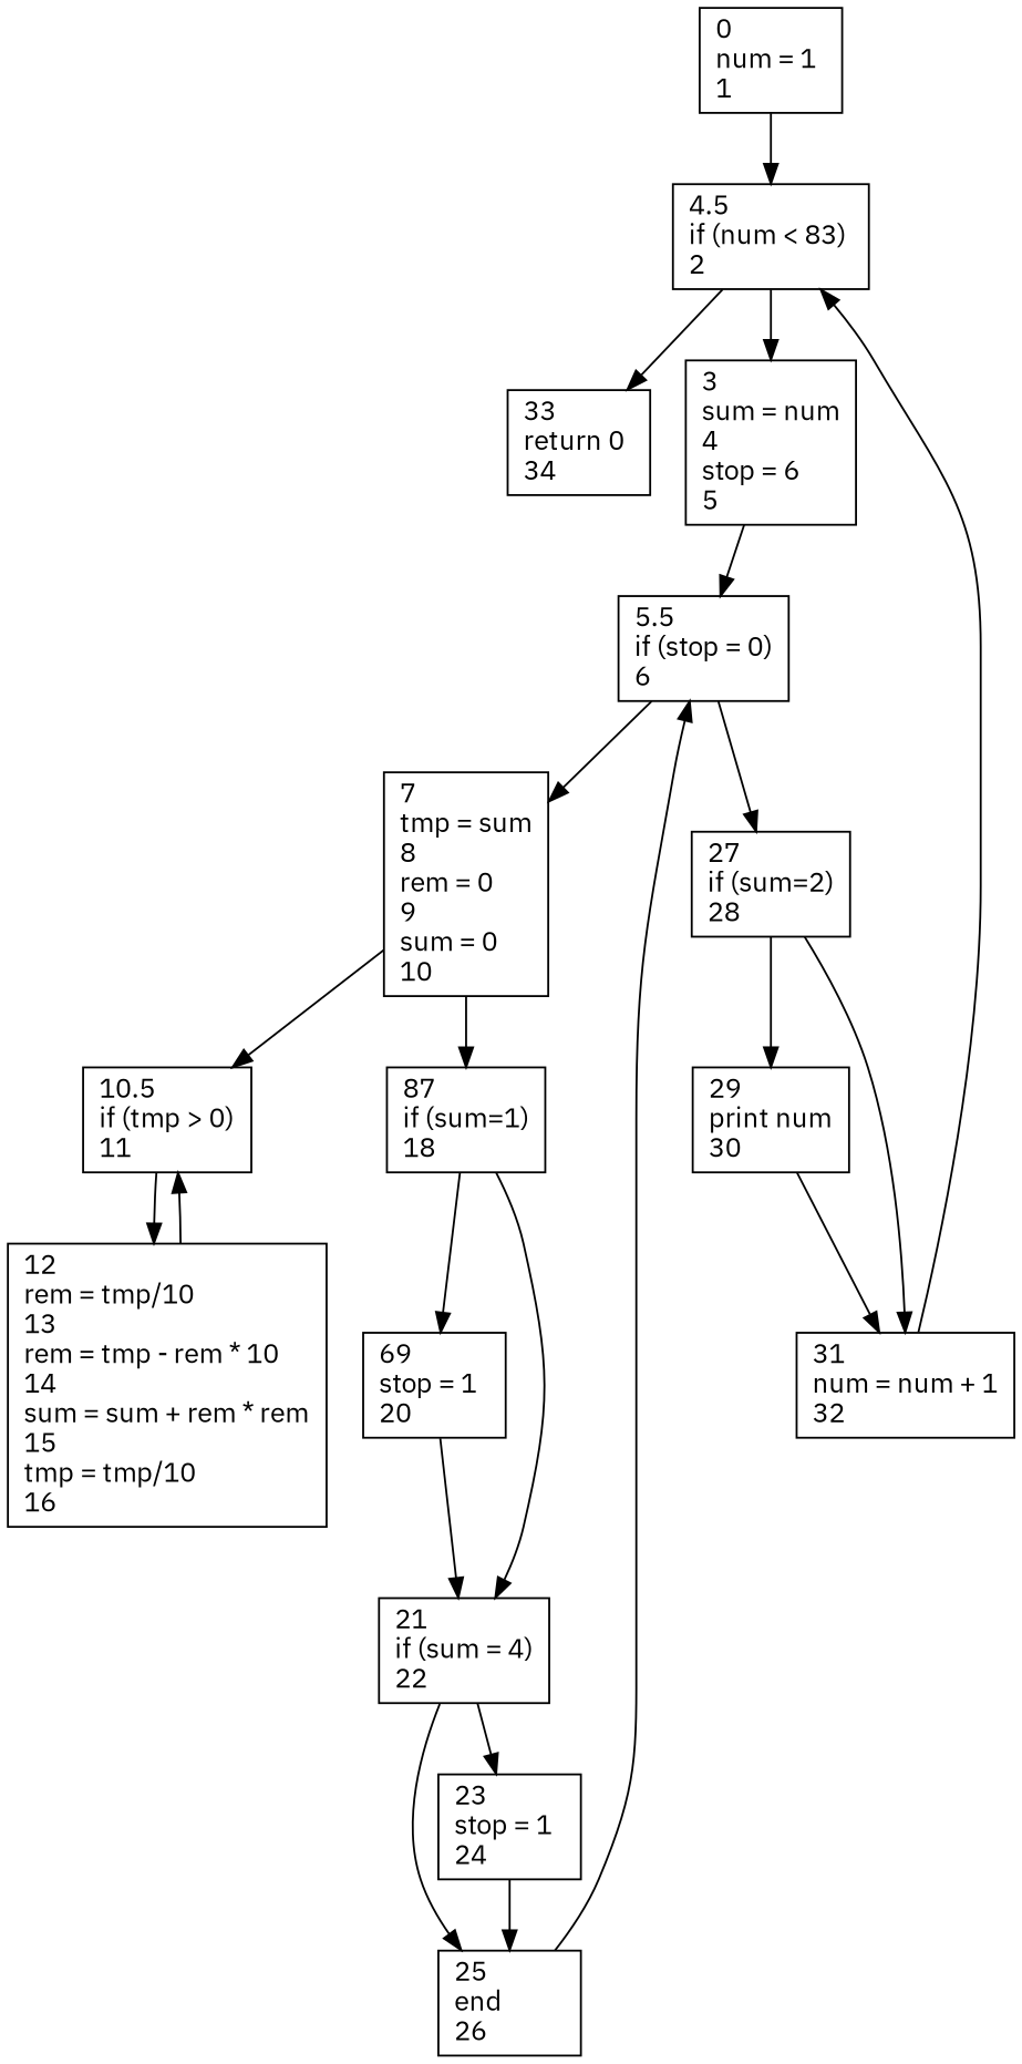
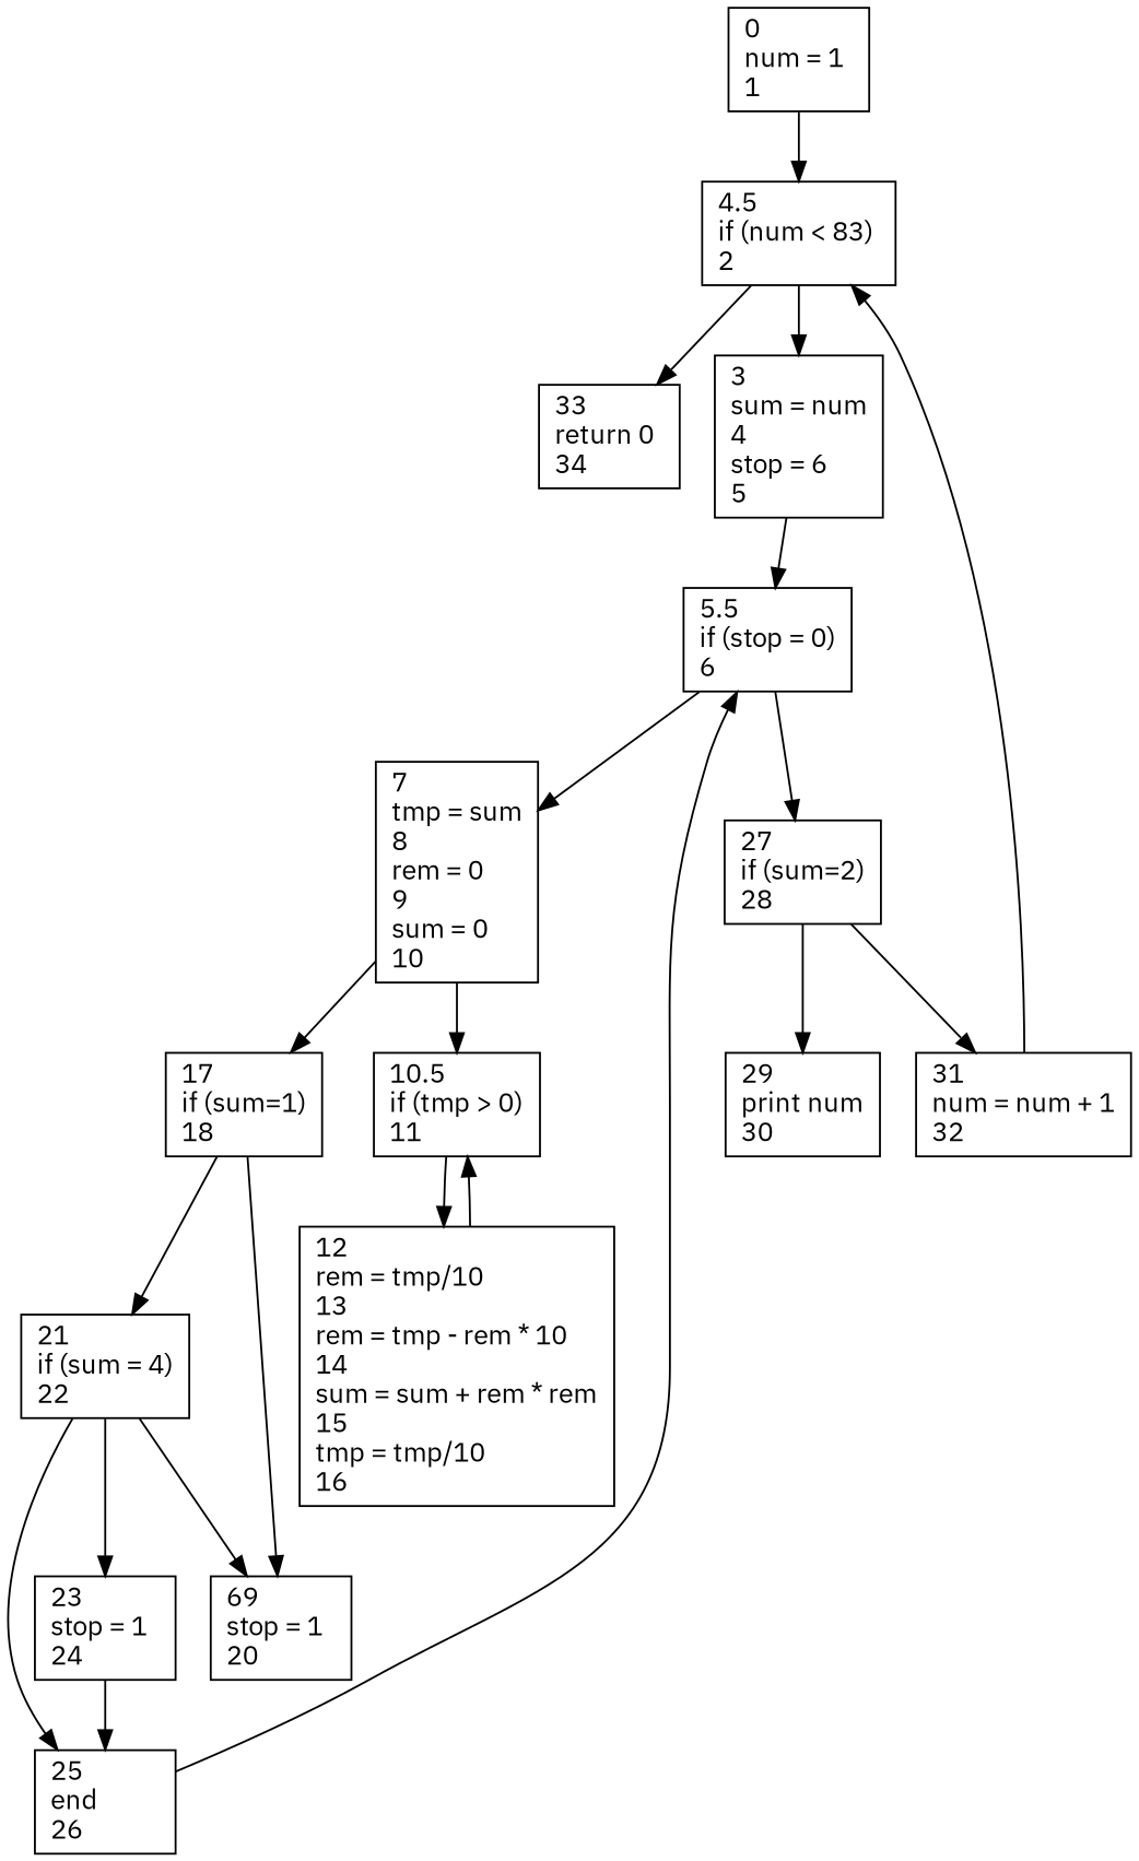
  digraph {
    fontname="IBM Plex Sans"
    rankdir=TD
    node [fontname="IBM Plex Sans" shape=box]
    edge [fontname="IBM Plex Sans"]
    n1 [height=0 label="0\lnum = 1\l1\l" width=1]
    n2 [height=0 label="4.5\lif (num < 83) \l2\l" width=1]
    n3 [height=0 label="33\lreturn 0\l34\l" width=1]
    n4 [height=0 label="3\lsum = num\l4\lstop = 6\l5\l" width=1]
    n5 [height=0 label="5.5\lif (stop = 0)\l6\l" width=1]
    n6 [height=0 label="27\lif (sum=2)\l28\l" width=1]
    n7 [height=0 label="7\ltmp = sum\l8\lrem = 0\l9\lsum = 0\l10\l" width=1]
    n8 [height=0 label="29\lprint num\l30\l" width=1]
    n9 [height=0 label="31\lnum = num + 1\l32\l" width=1]
    n10 [height=0 label="10.5\lif (tmp > 0)\l11\l" width=1]
-   n11 [height=0 label="87\lif (sum=1)\l18\l" width=1]
+   n11 [height=0 label="17\lif (sum=1)\l18\l" width=1]
    n12 [height=0 label="12\lrem = tmp/10\l13\lrem = tmp - rem * 10\l14\lsum = sum + rem * rem\l15\ltmp = tmp/10\l16\l" width=1]
    n13 [height=0 label="69\lstop = 1\l20\l" width=1]
    n14 [height=0 label="21\lif (sum = 4)\l22\l" width=1]
    n15 [height=0 label="23\lstop = 1\l24\l" width=1]
    n16 [height=0 label="25\lend\l26\l" width=1]
    n1 -> n2
    n2 -> n3
    n2 -> n4
    n4 -> n5
    n5 -> n6
    n5 -> n7
    n6 -> n8
    n6 -> n9
    n7 -> n10
    n7 -> n11
-   n8 -> n9
    n9 -> n2
    n10 -> n12
    n11 -> n13
    n11 -> n14
    n12 -> n10
-   n13 -> n14
+   n14 -> n13
    n14 -> n15
    n14 -> n16
    n15 -> n16
    n16 -> n5
  }
